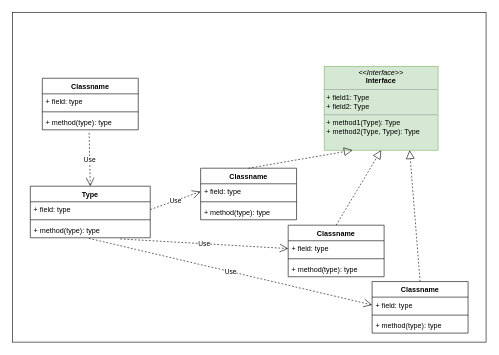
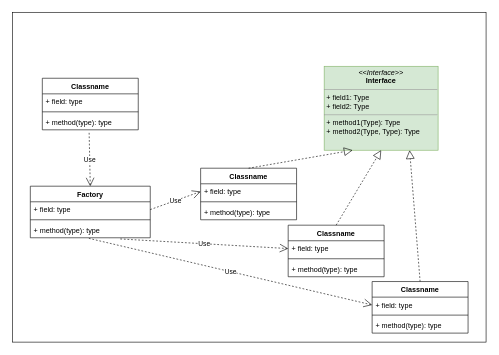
  <mxCell id="0" />
  <mxCell id="1" parent="0" />
  <mxCell id="2" value="Object" style="html=1;" vertex="1" parent="1"><mxGeometry x="20" y="20" width="790" height="550" as="geometry" /></mxCell>
  <mxCell id="3" value="&lt;p style=&quot;margin:0px;margin-top:4px;text-align:center;&quot;&gt;&lt;i&gt;&amp;lt;&amp;lt;Interface&amp;gt;&amp;gt;&lt;/i&gt;&lt;br/&gt;&lt;b&gt;Interface&lt;/b&gt;&lt;/p&gt;&lt;hr size=&quot;1&quot;/&gt;&lt;p style=&quot;margin:0px;margin-left:4px;&quot;&gt;+ field1: Type&lt;br/&gt;+ field2: Type&lt;/p&gt;&lt;hr size=&quot;1&quot;/&gt;&lt;p style=&quot;margin:0px;margin-left:4px;&quot;&gt;+ method1(Type): Type&lt;br/&gt;+ method2(Type, Type): Type&lt;/p&gt;" style="verticalAlign=top;align=left;overflow=fill;fontSize=12;fontFamily=Helvetica;html=1;fillColor=#d5e8d4;strokeColor=#82b366;" vertex="1" parent="1"><mxGeometry x="540" y="110" width="190" height="140" as="geometry" /></mxCell>
  <mxCell id="4" value="Classname" style="swimlane;fontStyle=1;align=center;verticalAlign=top;childLayout=stackLayout;horizontal=1;startSize=26;horizontalStack=0;resizeParent=1;resizeParentMax=0;resizeLast=0;collapsible=1;marginBottom=0;" vertex="1" parent="1"><mxGeometry x="334" y="280" width="160" height="86" as="geometry" /></mxCell>
  <mxCell id="5" value="+ field: type" style="text;strokeColor=none;fillColor=none;align=left;verticalAlign=top;spacingLeft=4;spacingRight=4;overflow=hidden;rotatable=0;points=[[0,0.5],[1,0.5]];portConstraint=eastwest;" vertex="1" parent="4"><mxGeometry y="26" width="160" height="26" as="geometry" /></mxCell>
  <mxCell id="6" value="" style="line;strokeWidth=1;fillColor=none;align=left;verticalAlign=middle;spacingTop=-1;spacingLeft=3;spacingRight=3;rotatable=0;labelPosition=right;points=[];portConstraint=eastwest;" vertex="1" parent="4"><mxGeometry y="52" width="160" height="8" as="geometry" /></mxCell>
  <mxCell id="7" value="+ method(type): type" style="text;strokeColor=none;fillColor=none;align=left;verticalAlign=top;spacingLeft=4;spacingRight=4;overflow=hidden;rotatable=0;points=[[0,0.5],[1,0.5]];portConstraint=eastwest;" vertex="1" parent="4"><mxGeometry y="60" width="160" height="26" as="geometry" /></mxCell>
  <mxCell id="8" value="Classname" style="swimlane;fontStyle=1;align=center;verticalAlign=top;childLayout=stackLayout;horizontal=1;startSize=26;horizontalStack=0;resizeParent=1;resizeParentMax=0;resizeLast=0;collapsible=1;marginBottom=0;" vertex="1" parent="1"><mxGeometry x="480" y="375" width="160" height="86" as="geometry" /></mxCell>
  <mxCell id="9" value="+ field: type" style="text;strokeColor=none;fillColor=none;align=left;verticalAlign=top;spacingLeft=4;spacingRight=4;overflow=hidden;rotatable=0;points=[[0,0.5],[1,0.5]];portConstraint=eastwest;" vertex="1" parent="8"><mxGeometry y="26" width="160" height="26" as="geometry" /></mxCell>
  <mxCell id="10" value="" style="line;strokeWidth=1;fillColor=none;align=left;verticalAlign=middle;spacingTop=-1;spacingLeft=3;spacingRight=3;rotatable=0;labelPosition=right;points=[];portConstraint=eastwest;" vertex="1" parent="8"><mxGeometry y="52" width="160" height="8" as="geometry" /></mxCell>
  <mxCell id="11" value="+ method(type): type" style="text;strokeColor=none;fillColor=none;align=left;verticalAlign=top;spacingLeft=4;spacingRight=4;overflow=hidden;rotatable=0;points=[[0,0.5],[1,0.5]];portConstraint=eastwest;" vertex="1" parent="8"><mxGeometry y="60" width="160" height="26" as="geometry" /></mxCell>
  <mxCell id="12" value="Classname" style="swimlane;fontStyle=1;align=center;verticalAlign=top;childLayout=stackLayout;horizontal=1;startSize=26;horizontalStack=0;resizeParent=1;resizeParentMax=0;resizeLast=0;collapsible=1;marginBottom=0;" vertex="1" parent="1"><mxGeometry x="620" y="469" width="160" height="86" as="geometry" /></mxCell>
  <mxCell id="13" value="+ field: type" style="text;strokeColor=none;fillColor=none;align=left;verticalAlign=top;spacingLeft=4;spacingRight=4;overflow=hidden;rotatable=0;points=[[0,0.5],[1,0.5]];portConstraint=eastwest;" vertex="1" parent="12"><mxGeometry y="26" width="160" height="26" as="geometry" /></mxCell>
  <mxCell id="14" value="" style="line;strokeWidth=1;fillColor=none;align=left;verticalAlign=middle;spacingTop=-1;spacingLeft=3;spacingRight=3;rotatable=0;labelPosition=right;points=[];portConstraint=eastwest;" vertex="1" parent="12"><mxGeometry y="52" width="160" height="8" as="geometry" /></mxCell>
  <mxCell id="15" value="+ method(type): type" style="text;strokeColor=none;fillColor=none;align=left;verticalAlign=top;spacingLeft=4;spacingRight=4;overflow=hidden;rotatable=0;points=[[0,0.5],[1,0.5]];portConstraint=eastwest;" vertex="1" parent="12"><mxGeometry y="60" width="160" height="26" as="geometry" /></mxCell>
  <mxCell id="16" value="" style="endArrow=block;dashed=1;endFill=0;endSize=12;html=1;rounded=0;exitX=0.5;exitY=0;exitDx=0;exitDy=0;entryX=0.25;entryY=1;entryDx=0;entryDy=0;" edge="1" parent="1" source="4" target="3"><mxGeometry width="160" relative="1" as="geometry"><mxPoint x="330" y="280" as="sourcePoint" /><mxPoint x="490" y="280" as="targetPoint" /></mxGeometry></mxCell>
  <mxCell id="17" value="" style="endArrow=block;dashed=1;endFill=0;endSize=12;html=1;rounded=0;exitX=0.5;exitY=0;exitDx=0;exitDy=0;entryX=0.5;entryY=1;entryDx=0;entryDy=0;" edge="1" parent="1" source="8" target="3"><mxGeometry width="160" relative="1" as="geometry"><mxPoint x="330" y="280" as="sourcePoint" /><mxPoint x="490" y="280" as="targetPoint" /></mxGeometry></mxCell>
  <mxCell id="18" value="" style="endArrow=block;dashed=1;endFill=0;endSize=12;html=1;rounded=0;exitX=0.5;exitY=0;exitDx=0;exitDy=0;entryX=0.75;entryY=1;entryDx=0;entryDy=0;" edge="1" parent="1" source="12" target="3"><mxGeometry width="160" relative="1" as="geometry"><mxPoint x="570" y="390" as="sourcePoint" /><mxPoint x="605" y="250" as="targetPoint" /></mxGeometry></mxCell>
- <mxCell id="19" value="Type" style="swimlane;fontStyle=1;align=center;verticalAlign=top;childLayout=stackLayout;horizontal=1;startSize=26;horizontalStack=0;resizeParent=1;resizeParentMax=0;resizeLast=0;collapsible=1;marginBottom=0;" vertex="1" parent="1"><mxGeometry x="50" y="310" width="200" height="86" as="geometry" /></mxCell>
+ <mxCell id="19" value="Factory" style="swimlane;fontStyle=1;align=center;verticalAlign=top;childLayout=stackLayout;horizontal=1;startSize=26;horizontalStack=0;resizeParent=1;resizeParentMax=0;resizeLast=0;collapsible=1;marginBottom=0;" vertex="1" parent="1"><mxGeometry x="50" y="310" width="200" height="86" as="geometry" /></mxCell>
  <mxCell id="20" value="+ field: type" style="text;strokeColor=none;fillColor=none;align=left;verticalAlign=top;spacingLeft=4;spacingRight=4;overflow=hidden;rotatable=0;points=[[0,0.5],[1,0.5]];portConstraint=eastwest;" vertex="1" parent="19"><mxGeometry y="26" width="200" height="26" as="geometry" /></mxCell>
  <mxCell id="21" value="" style="line;strokeWidth=1;fillColor=none;align=left;verticalAlign=middle;spacingTop=-1;spacingLeft=3;spacingRight=3;rotatable=0;labelPosition=right;points=[];portConstraint=eastwest;" vertex="1" parent="19"><mxGeometry y="52" width="200" height="8" as="geometry" /></mxCell>
  <mxCell id="22" value="+ method(type): type" style="text;strokeColor=none;fillColor=none;align=left;verticalAlign=top;spacingLeft=4;spacingRight=4;overflow=hidden;rotatable=0;points=[[0,0.5],[1,0.5]];portConstraint=eastwest;" vertex="1" parent="19"><mxGeometry y="60" width="200" height="26" as="geometry" /></mxCell>
  <mxCell id="23" value="Use" style="endArrow=open;endSize=12;dashed=1;html=1;rounded=0;exitX=0.75;exitY=1.077;exitDx=0;exitDy=0;entryX=0;entryY=0.5;entryDx=0;entryDy=0;exitPerimeter=0;" edge="1" parent="1" source="22" target="9"><mxGeometry width="160" relative="1" as="geometry"><mxPoint x="330" y="280" as="sourcePoint" /><mxPoint x="490" y="280" as="targetPoint" /></mxGeometry></mxCell>
  <mxCell id="24" value="Use" style="endArrow=open;endSize=12;dashed=1;html=1;rounded=0;exitX=1;exitY=0.5;exitDx=0;exitDy=0;entryX=0;entryY=0.5;entryDx=0;entryDy=0;" edge="1" parent="1" source="20" target="5"><mxGeometry width="160" relative="1" as="geometry"><mxPoint x="330" y="280" as="sourcePoint" /><mxPoint x="490" y="280" as="targetPoint" /></mxGeometry></mxCell>
  <mxCell id="25" value="Use" style="endArrow=open;endSize=12;dashed=1;html=1;rounded=0;exitX=0.488;exitY=1.038;exitDx=0;exitDy=0;exitPerimeter=0;entryX=0;entryY=0.5;entryDx=0;entryDy=0;" edge="1" parent="1" source="22" target="13"><mxGeometry width="160" relative="1" as="geometry"><mxPoint x="330" y="280" as="sourcePoint" /><mxPoint x="490" y="280" as="targetPoint" /></mxGeometry></mxCell>
  <mxCell id="26" value="Classname" style="swimlane;fontStyle=1;align=center;verticalAlign=top;childLayout=stackLayout;horizontal=1;startSize=26;horizontalStack=0;resizeParent=1;resizeParentMax=0;resizeLast=0;collapsible=1;marginBottom=0;" vertex="1" parent="1"><mxGeometry x="70" y="130" width="160" height="86" as="geometry" /></mxCell>
  <mxCell id="27" value="+ field: type" style="text;strokeColor=none;fillColor=none;align=left;verticalAlign=top;spacingLeft=4;spacingRight=4;overflow=hidden;rotatable=0;points=[[0,0.5],[1,0.5]];portConstraint=eastwest;" vertex="1" parent="26"><mxGeometry y="26" width="160" height="26" as="geometry" /></mxCell>
  <mxCell id="28" value="" style="line;strokeWidth=1;fillColor=none;align=left;verticalAlign=middle;spacingTop=-1;spacingLeft=3;spacingRight=3;rotatable=0;labelPosition=right;points=[];portConstraint=eastwest;" vertex="1" parent="26"><mxGeometry y="52" width="160" height="8" as="geometry" /></mxCell>
  <mxCell id="29" value="+ method(type): type" style="text;strokeColor=none;fillColor=none;align=left;verticalAlign=top;spacingLeft=4;spacingRight=4;overflow=hidden;rotatable=0;points=[[0,0.5],[1,0.5]];portConstraint=eastwest;" vertex="1" parent="26"><mxGeometry y="60" width="160" height="26" as="geometry" /></mxCell>
  <mxCell id="30" value="Use" style="endArrow=open;endSize=12;dashed=1;html=1;rounded=0;exitX=0.488;exitY=1.192;exitDx=0;exitDy=0;exitPerimeter=0;entryX=0.5;entryY=0;entryDx=0;entryDy=0;" edge="1" parent="1" source="29" target="19"><mxGeometry width="160" relative="1" as="geometry"><mxPoint x="330" y="280" as="sourcePoint" /><mxPoint x="490" y="280" as="targetPoint" /></mxGeometry></mxCell>
